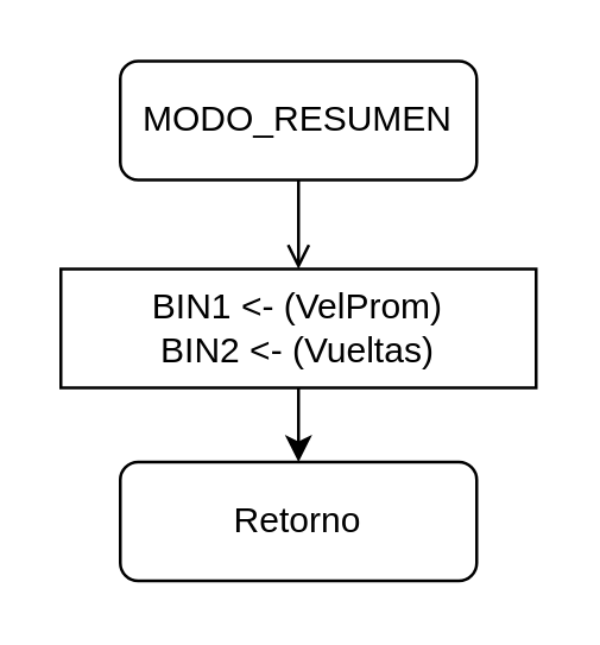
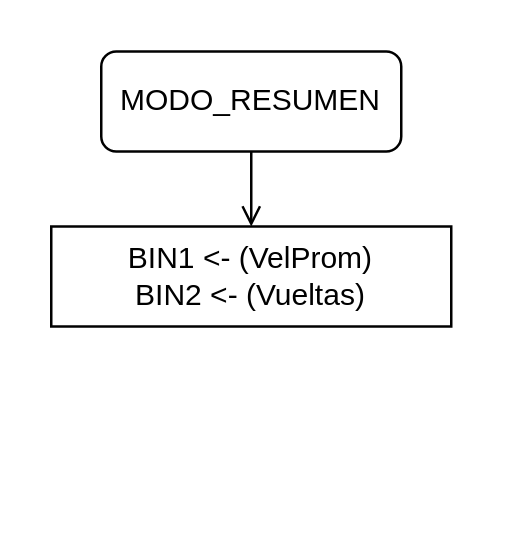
  <mxCell id="0" />
  <mxCell id="1" parent="0" />
  <mxCell id="2" value="" style="edgeStyle=orthogonalEdgeStyle;rounded=0;orthogonalLoop=1;jettySize=auto;html=1;endArrow=open;" edge="1" parent="1" source="3" target="6"><mxGeometry relative="1" as="geometry" /></mxCell>
  <mxCell id="3" value="MODO_RESUMEN" style="rounded=1;whiteSpace=wrap;html=1;fontSize=12;glass=0;strokeWidth=1;shadow=0;" parent="1" vertex="1"><mxGeometry x="40" y="20" width="120" height="40" as="geometry" /></mxCell>
- <mxCell id="4" value="Retorno" style="rounded=1;whiteSpace=wrap;html=1;fontSize=12;glass=0;strokeWidth=1;shadow=0;" parent="1" vertex="1"><mxGeometry x="40" y="155" width="120" height="40" as="geometry" /></mxCell>
- <mxCell id="5" value="" style="edgeStyle=orthogonalEdgeStyle;rounded=0;orthogonalLoop=1;jettySize=auto;html=1;" edge="1" parent="1" source="6" target="4"><mxGeometry relative="1" as="geometry" /></mxCell>
  <mxCell id="6" value="&lt;div&gt;BIN1 &amp;lt;- (VelProm)&lt;/div&gt;&lt;div&gt;BIN2 &amp;lt;- (Vueltas)&lt;/div&gt;" style="rounded=0;whiteSpace=wrap;html=1;" parent="1" vertex="1"><mxGeometry x="20" y="90" width="160" height="40" as="geometry" /></mxCell>
